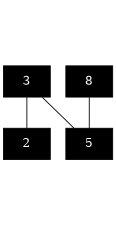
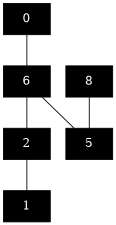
  graph {
    node [color=black fontcolor=white shape=box style=filled]
    edge [color=black]
-   n2 [label=3]
+   n1 [label=0]
+   n2 [label=6]
    n3 [label=2]
    n4 [label=5]
+   n5 [label=1]
    n6 [label=8]
+   n1 -- n2
    n2 -- n3
    n2 -- n4
+   n3 -- n5
    n6 -- n4
  }
